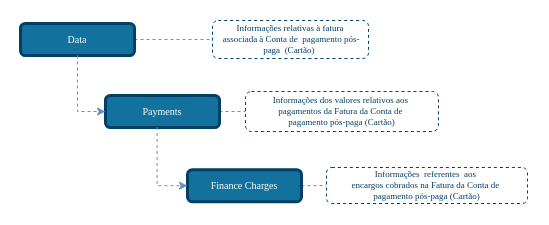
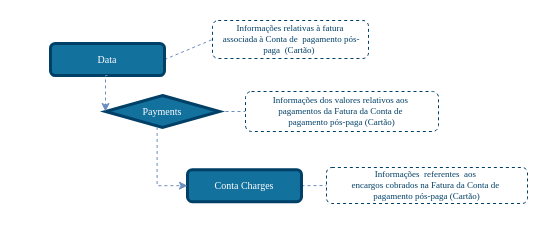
  <mxCell id="0" />
  <mxCell id="1" parent="0" />
  <mxCell id="2" style="edgeStyle=none;rounded=1;orthogonalLoop=1;jettySize=auto;html=1;entryX=0;entryY=0.5;entryDx=0;entryDy=0;dashed=1;endArrow=none;endFill=0;endSize=6;strokeColor=#6C8EBF;exitX=1;exitY=0.5;exitDx=0;exitDy=0;" parent="1" source="3" target="4" edge="1"><mxGeometry relative="1" as="geometry"><mxPoint x="239" y="207" as="sourcePoint" /><mxPoint x="420" y="110" as="targetPoint" /></mxGeometry></mxCell>
- <mxCell id="3" value="Data" style="rounded=1;whiteSpace=wrap;html=1;comic=0;shadow=0;backgroundOutline=0;snapToPoint=0;fixDash=0;strokeWidth=3;fontFamily=Verdana;fontStyle=0;labelBackgroundColor=none;labelBorderColor=none;fontSize=10;fillColor=#13719E;strokeColor=#003F66;fontColor=#ffffff;" parent="1" vertex="1"><mxGeometry x="20" y="23" width="114" height="32" as="geometry" /></mxCell>
+ <mxCell id="3" value="Data" style="rounded=1;whiteSpace=wrap;html=1;comic=0;shadow=0;backgroundOutline=0;snapToPoint=0;fixDash=0;strokeWidth=3;fontFamily=Verdana;fontStyle=0;labelBackgroundColor=none;labelBorderColor=none;fontSize=10;fillColor=#13719E;strokeColor=#003F66;fontColor=#ffffff;" parent="1" vertex="1"><mxGeometry x="50" y="43" width="114" height="32" as="geometry" /></mxCell>
  <mxCell id="4" value="&lt;font&gt;Informações relativas à&lt;span&gt;&amp;nbsp;fatura&lt;br&gt;&lt;/span&gt;&lt;span&gt;&amp;nbsp;associada à Conta de&amp;nbsp; pagamento pós-paga&lt;/span&gt;&amp;nbsp; (Cartão)&amp;nbsp;&lt;/font&gt;" style="rounded=1;whiteSpace=wrap;html=1;shadow=0;comic=0;strokeColor=#003F66;strokeWidth=1;fillColor=#ffffff;fontFamily=Verdana;fontSize=9;fontColor=#003F66;dashed=1;spacingLeft=5;spacing=0;spacingRight=5;spacingBottom=5;spacingTop=5;align=center;verticalAlign=middle;gradientColor=#ffffff;" parent="1" vertex="1"><mxGeometry x="212" y="20" width="156" height="38" as="geometry" /></mxCell>
  <mxCell id="5" style="edgeStyle=none;rounded=1;orthogonalLoop=1;jettySize=auto;html=1;entryX=0;entryY=0.5;entryDx=0;entryDy=0;dashed=1;endArrow=none;endFill=0;endSize=6;strokeColor=#6C8EBF;exitX=1;exitY=0.5;exitDx=0;exitDy=0;" parent="1" source="7" target="6" edge="1"><mxGeometry relative="1" as="geometry"><mxPoint x="234" y="143" as="sourcePoint" /><mxPoint x="415" y="46" as="targetPoint" /></mxGeometry></mxCell>
  <mxCell id="6" value="&lt;font style=&quot;font-size: 9px&quot;&gt;Informações dos&amp;nbsp;&lt;/font&gt;&lt;span&gt;valores relativos aos&amp;nbsp;&lt;/span&gt;&lt;div&gt;pagamentos da Fatura da Conta de&amp;nbsp;&lt;/div&gt;&lt;div&gt;pagamento pós-paga (Cartão)&lt;/div&gt;" style="rounded=1;whiteSpace=wrap;html=1;shadow=0;comic=0;strokeColor=#003F66;strokeWidth=1;fillColor=#ffffff;fontFamily=Verdana;fontSize=9;fontColor=#003F66;dashed=1;spacingLeft=5;spacing=0;spacingRight=5;spacingBottom=5;spacingTop=5;align=center;verticalAlign=middle;gradientColor=#ffffff;" parent="1" vertex="1"><mxGeometry x="245" y="91" width="193" height="40" as="geometry" /></mxCell>
- <mxCell id="7" value="Payments" style="rounded=1;whiteSpace=wrap;html=1;comic=0;shadow=0;backgroundOutline=0;snapToPoint=0;fixDash=0;strokeWidth=3;fontFamily=Verdana;fontStyle=0;labelBackgroundColor=none;labelBorderColor=none;fontSize=10;fillColor=#13719E;strokeColor=#003F66;fontColor=#ffffff;" parent="1" vertex="1"><mxGeometry x="105" y="95" width="114" height="32" as="geometry" /></mxCell>
+ <mxCell id="7" value="Payments" style="rhombus;whiteSpace=wrap;html=1;comic=0;shadow=0;backgroundOutline=0;snapToPoint=0;fixDash=0;strokeWidth=3;fontFamily=Verdana;fontStyle=0;labelBackgroundColor=none;labelBorderColor=none;fontSize=10;fillColor=#13719E;strokeColor=#003F66;fontColor=#ffffff;" parent="1" vertex="1"><mxGeometry x="105" y="95" width="114" height="32" as="geometry" /></mxCell>
  <mxCell id="8" style="edgeStyle=orthogonalEdgeStyle;rounded=0;orthogonalLoop=1;jettySize=auto;html=1;entryX=0;entryY=0.5;entryDx=0;entryDy=0;strokeColor=#6C8EBF;endArrow=classic;endFill=1;exitX=0.5;exitY=1;exitDx=0;exitDy=0;dashed=1;" parent="1" source="3" target="7" edge="1"><mxGeometry relative="1" as="geometry"><mxPoint x="105" y="79" as="sourcePoint" /><mxPoint x="77" y="52" as="targetPoint" /></mxGeometry></mxCell>
  <mxCell id="9" style="edgeStyle=none;rounded=1;orthogonalLoop=1;jettySize=auto;html=1;entryX=0;entryY=0.5;entryDx=0;entryDy=0;dashed=1;endArrow=none;endFill=0;endSize=6;strokeColor=#6C8EBF;exitX=1;exitY=0.5;exitDx=0;exitDy=0;" parent="1" source="11" target="10" edge="1"><mxGeometry relative="1" as="geometry"><mxPoint x="315.99" y="217.2" as="sourcePoint" /><mxPoint x="496.99" y="120.2" as="targetPoint" /></mxGeometry></mxCell>
  <mxCell id="10" value="&lt;font style=&quot;font-size: 9px&quot;&gt;Informações&amp;nbsp; referentes&amp;nbsp;&lt;/font&gt;&lt;span&gt;&amp;nbsp;aos&amp;nbsp;&lt;/span&gt;&lt;div&gt;encargos cobrados na Fatura da Conta de&amp;nbsp;&lt;/div&gt;&lt;div&gt;pagamento pós-paga (Cartão)&lt;/div&gt;" style="rounded=1;whiteSpace=wrap;html=1;shadow=0;comic=0;strokeColor=#003F66;strokeWidth=1;fillColor=#ffffff;fontFamily=Verdana;fontSize=9;fontColor=#003F66;dashed=1;spacingLeft=5;spacing=0;spacingRight=5;spacingBottom=5;spacingTop=5;align=center;verticalAlign=middle;gradientColor=#ffffff;" parent="1" vertex="1"><mxGeometry x="325.99" y="167" width="201.01" height="36" as="geometry" /></mxCell>
- <mxCell id="11" value="Finance Charges" style="rounded=1;whiteSpace=wrap;html=1;comic=0;shadow=0;backgroundOutline=0;snapToPoint=0;fixDash=0;strokeWidth=3;fontFamily=Verdana;fontStyle=0;labelBackgroundColor=none;labelBorderColor=none;fontSize=10;fillColor=#13719E;strokeColor=#003F66;fontColor=#ffffff;" parent="1" vertex="1"><mxGeometry x="186.99" y="169.2" width="114" height="32" as="geometry" /></mxCell>
+ <mxCell id="11" value="Conta Charges" style="rounded=1;whiteSpace=wrap;html=1;comic=0;shadow=0;backgroundOutline=0;snapToPoint=0;fixDash=0;strokeWidth=3;fontFamily=Verdana;fontStyle=0;labelBackgroundColor=none;labelBorderColor=none;fontSize=10;fillColor=#13719E;strokeColor=#003F66;fontColor=#ffffff;" parent="1" vertex="1"><mxGeometry x="186.99" y="169.2" width="114" height="32" as="geometry" /></mxCell>
  <mxCell id="12" style="edgeStyle=orthogonalEdgeStyle;rounded=0;orthogonalLoop=1;jettySize=auto;html=1;exitX=0.453;exitY=0.984;exitDx=0;exitDy=0;entryX=0;entryY=0.5;entryDx=0;entryDy=0;strokeColor=#6C8EBF;endArrow=classic;endFill=1;exitPerimeter=0;dashed=1;" parent="1" source="7" target="11" edge="1"><mxGeometry relative="1" as="geometry"><mxPoint x="148.004" y="136.032" as="sourcePoint" /><mxPoint x="158.99" y="129.2" as="targetPoint" /></mxGeometry></mxCell>
